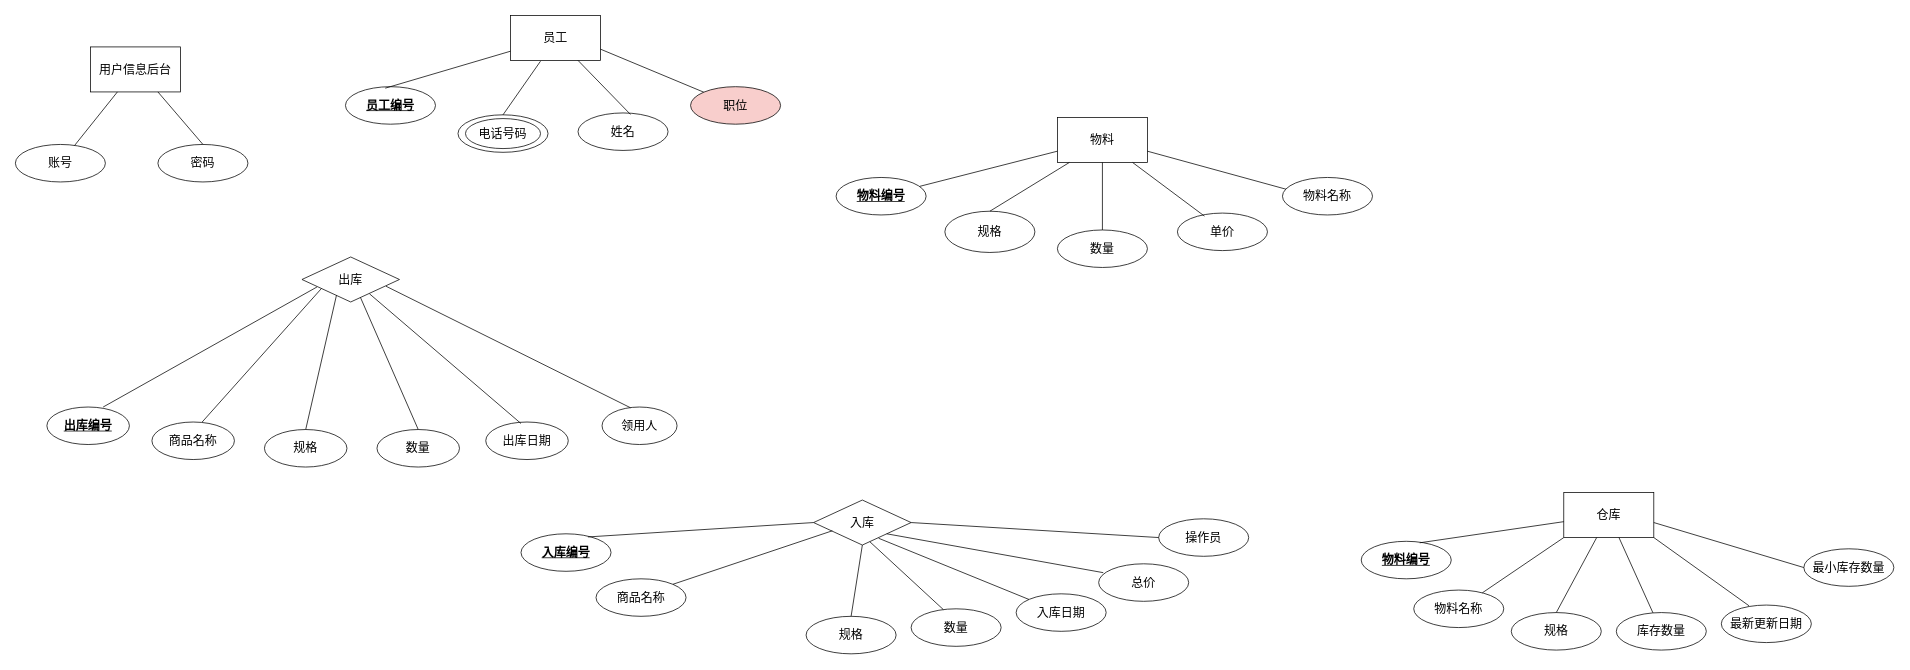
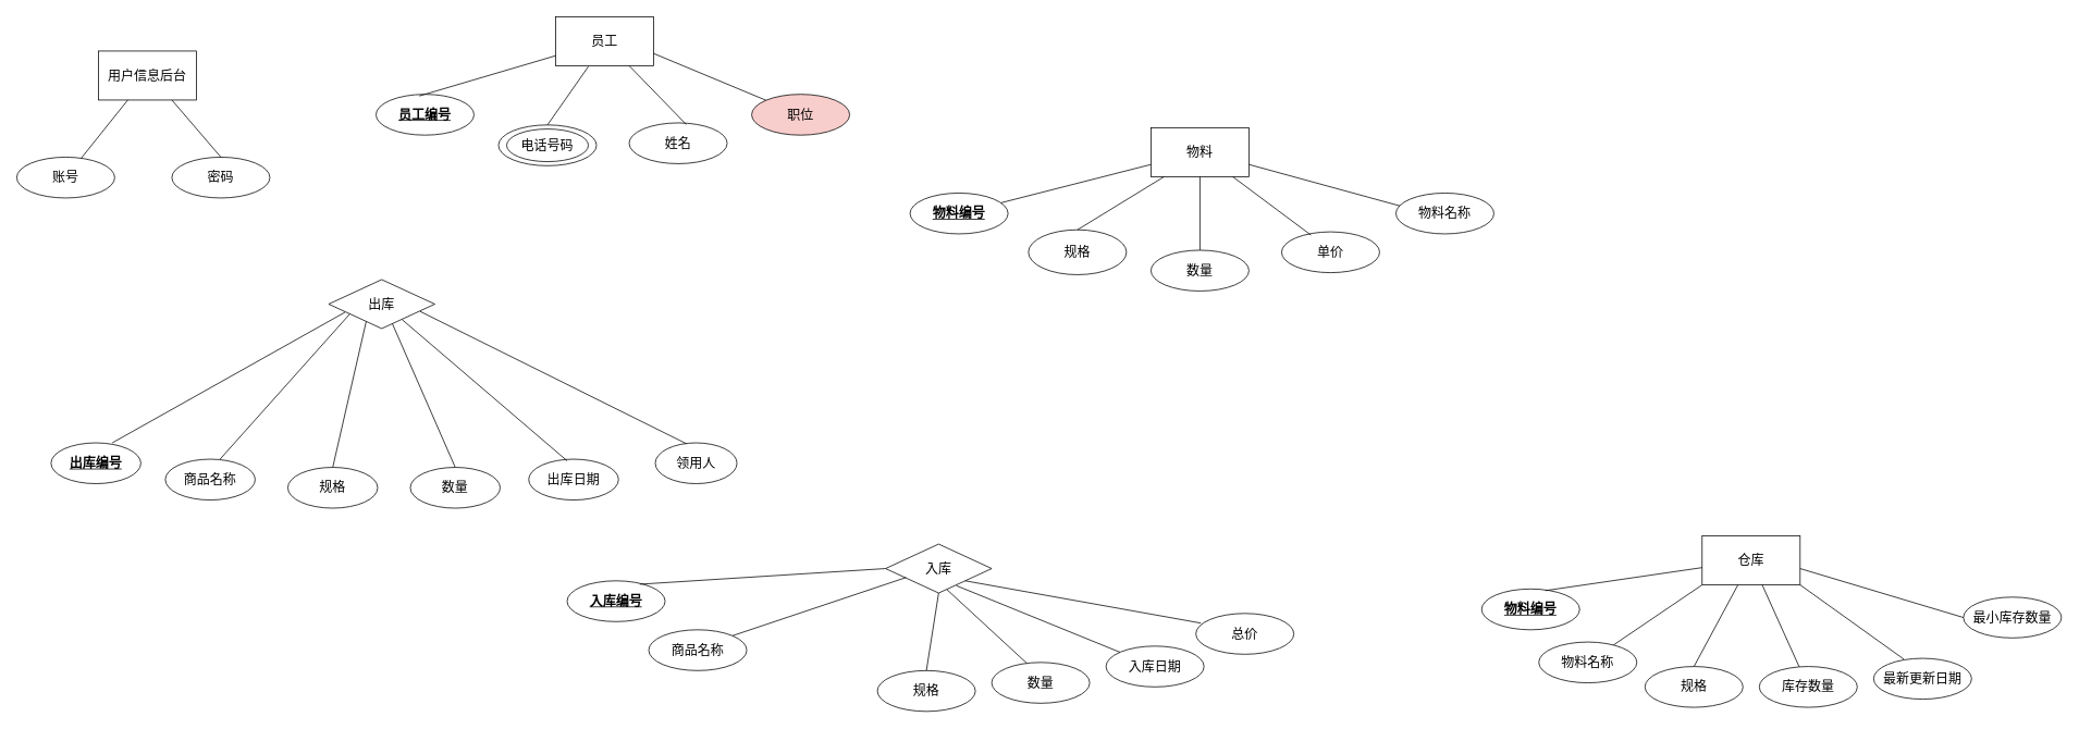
  <mxCell id="0" />
  <mxCell id="1" parent="0" />
  <mxCell id="2" value="物料" style="rounded=0;whiteSpace=wrap;html=1;fontSize=16;fontStyle=0" vertex="1" parent="1"><mxGeometry x="1409" y="156" width="120" height="60" as="geometry" /></mxCell>
  <mxCell id="3" value="" style="endArrow=none;html=1;exitX=0;exitY=0.75;exitDx=0;exitDy=0;fontSize=16;fontStyle=0;" edge="1" source="2" target="4" parent="1"><mxGeometry width="50" height="50" relative="1" as="geometry"><mxPoint x="1419" y="136" as="sourcePoint" /><mxPoint x="1599" y="146" as="targetPoint" /></mxGeometry></mxCell>
  <mxCell id="4" value="物料编号" style="ellipse;whiteSpace=wrap;html=1;fontStyle=5;fontSize=16;" vertex="1" parent="1"><mxGeometry x="1114" y="236" width="120" height="50" as="geometry" /></mxCell>
  <mxCell id="5" value="" style="endArrow=none;html=1;exitX=1;exitY=0.75;exitDx=0;exitDy=0;fontSize=16;fontStyle=0;entryX=0.05;entryY=0.32;entryDx=0;entryDy=0;entryPerimeter=0;" edge="1" source="2" target="6" parent="1"><mxGeometry width="50" height="50" relative="1" as="geometry"><mxPoint x="1559" y="276" as="sourcePoint" /><mxPoint x="1704" y="256" as="targetPoint" /></mxGeometry></mxCell>
  <mxCell id="6" value="物料名称" style="ellipse;whiteSpace=wrap;html=1;fontSize=16;fontStyle=0" vertex="1" parent="1"><mxGeometry x="1709" y="236" width="120" height="50" as="geometry" /></mxCell>
  <mxCell id="7" value="单价" style="ellipse;whiteSpace=wrap;html=1;fontSize=16;fontStyle=0" vertex="1" parent="1"><mxGeometry x="1569" y="283.5" width="120" height="50" as="geometry" /></mxCell>
  <mxCell id="8" value="" style="endArrow=none;html=1;entryX=0.3;entryY=0.08;entryDx=0;entryDy=0;fontSize=16;fontStyle=0;entryPerimeter=0;" edge="1" source="2" target="7" parent="1"><mxGeometry width="50" height="50" relative="1" as="geometry"><mxPoint x="1519" y="306" as="sourcePoint" /><mxPoint x="1579" y="296" as="targetPoint" /></mxGeometry></mxCell>
  <mxCell id="9" value="规格" style="ellipse;whiteSpace=wrap;html=1;fontSize=16;fontStyle=0" vertex="1" parent="1"><mxGeometry x="1259" y="281" width="120" height="55" as="geometry" /></mxCell>
  <mxCell id="10" value="" style="endArrow=none;html=1;exitX=0.133;exitY=1;exitDx=0;exitDy=0;entryX=0.5;entryY=0;entryDx=0;entryDy=0;fontSize=16;fontStyle=0;exitPerimeter=0;" edge="1" source="2" target="9" parent="1"><mxGeometry width="50" height="50" relative="1" as="geometry"><mxPoint x="1439" y="376" as="sourcePoint" /><mxPoint x="1579" y="366" as="targetPoint" /></mxGeometry></mxCell>
  <mxCell id="11" value="数量" style="ellipse;whiteSpace=wrap;html=1;fontSize=16;fontStyle=0" vertex="1" parent="1"><mxGeometry x="1409" y="306" width="120" height="50" as="geometry" /></mxCell>
  <mxCell id="12" value="" style="endArrow=none;html=1;exitX=0.5;exitY=1;exitDx=0;exitDy=0;fontSize=16;fontStyle=0;entryX=0.5;entryY=0;entryDx=0;entryDy=0;" edge="1" source="2" parent="1" target="11"><mxGeometry width="50" height="50" relative="1" as="geometry"><mxPoint x="1509" y="146" as="sourcePoint" /><mxPoint x="1359" y="106" as="targetPoint" /></mxGeometry></mxCell>
  <mxCell id="13" value="员工" style="rounded=0;whiteSpace=wrap;html=1;fontSize=16;fontStyle=0" vertex="1" parent="1"><mxGeometry x="680" y="20" width="120" height="60" as="geometry" /></mxCell>
  <mxCell id="14" value="" style="ellipse;whiteSpace=wrap;html=1;fontSize=16;fontStyle=0" vertex="1" parent="1"><mxGeometry x="610" y="152.5" width="120" height="50" as="geometry" /></mxCell>
  <mxCell id="15" value="姓名" style="ellipse;whiteSpace=wrap;html=1;fontSize=16;fontStyle=0" vertex="1" parent="1"><mxGeometry x="770" y="150" width="120" height="50" as="geometry" /></mxCell>
  <mxCell id="16" value="职位" style="ellipse;whiteSpace=wrap;html=1;fontSize=16;fontStyle=0;fillColor=#f8cecc;" vertex="1" parent="1"><mxGeometry x="920" y="115" width="120" height="50" as="geometry" /></mxCell>
  <mxCell id="17" value="&lt;u style=&quot;font-size: 16px;&quot;&gt;员工编号&lt;/u&gt;" style="ellipse;whiteSpace=wrap;html=1;fontSize=16;fontStyle=1" vertex="1" parent="1"><mxGeometry x="460" y="115" width="120" height="50" as="geometry" /></mxCell>
  <mxCell id="18" value="电话号码" style="ellipse;whiteSpace=wrap;html=1;fontSize=16;fontStyle=0" vertex="1" parent="1"><mxGeometry x="620" y="157.5" width="100" height="40" as="geometry" /></mxCell>
  <mxCell id="19" value="" style="endArrow=none;html=1;entryX=0.442;entryY=0.04;entryDx=0;entryDy=0;fontSize=16;fontStyle=0;entryPerimeter=0;" edge="1" source="13" target="17" parent="1"><mxGeometry width="50" height="50" relative="1" as="geometry"><mxPoint x="680" y="30" as="sourcePoint" /><mxPoint x="730" y="-20" as="targetPoint" /></mxGeometry></mxCell>
  <mxCell id="20" value="" style="endArrow=none;html=1;entryX=0.5;entryY=0;entryDx=0;entryDy=0;fontSize=16;fontStyle=0;" edge="1" target="14" parent="1"><mxGeometry width="50" height="50" relative="1" as="geometry"><mxPoint x="720" y="81" as="sourcePoint" /><mxPoint x="740" y="160" as="targetPoint" /></mxGeometry></mxCell>
  <mxCell id="21" value="" style="endArrow=none;html=1;entryX=0.583;entryY=0.04;entryDx=0;entryDy=0;exitX=0.75;exitY=1;exitDx=0;exitDy=0;fontSize=16;fontStyle=0;entryPerimeter=0;" edge="1" source="13" target="15" parent="1"><mxGeometry width="50" height="50" relative="1" as="geometry"><mxPoint x="600" y="250" as="sourcePoint" /><mxPoint x="650" y="200" as="targetPoint" /></mxGeometry></mxCell>
  <mxCell id="22" value="" style="endArrow=none;html=1;fontSize=16;fontStyle=0;exitX=1;exitY=0.75;exitDx=0;exitDy=0;" edge="1" parent="1" source="13" target="16"><mxGeometry width="50" height="50" relative="1" as="geometry"><mxPoint x="800" y="20" as="sourcePoint" /><mxPoint x="850" y="-30" as="targetPoint" /></mxGeometry></mxCell>
  <mxCell id="23" value="仓库" style="rounded=0;whiteSpace=wrap;html=1;fontSize=16;fontStyle=0" vertex="1" parent="1"><mxGeometry x="2084" y="656" width="120" height="60" as="geometry" /></mxCell>
  <mxCell id="24" value="入库" style="rhombus;whiteSpace=wrap;html=1;fontSize=16;fontStyle=0" vertex="1" parent="1"><mxGeometry x="1084" y="666" width="130" height="60" as="geometry" /></mxCell>
  <mxCell id="25" value="出库" style="rhombus;whiteSpace=wrap;html=1;fontSize=16;fontStyle=0" vertex="1" parent="1"><mxGeometry x="402" y="342" width="130" height="60" as="geometry" /></mxCell>
  <mxCell id="26" value="物料编号" style="ellipse;whiteSpace=wrap;html=1;fontStyle=5;fontSize=16;" vertex="1" parent="1"><mxGeometry x="1814" y="721" width="120" height="50" as="geometry" /></mxCell>
  <mxCell id="27" value="库存数量" style="ellipse;whiteSpace=wrap;html=1;fontSize=16;fontStyle=0" vertex="1" parent="1"><mxGeometry x="2154" y="816" width="120" height="50" as="geometry" /></mxCell>
  <mxCell id="28" value="规格" style="ellipse;whiteSpace=wrap;html=1;fontSize=16;fontStyle=0" vertex="1" parent="1"><mxGeometry x="2014" y="816" width="120" height="50" as="geometry" /></mxCell>
  <mxCell id="29" value="最新更新日期" style="ellipse;whiteSpace=wrap;html=1;fontSize=16;fontStyle=0" vertex="1" parent="1"><mxGeometry x="2294" y="806" width="120" height="50" as="geometry" /></mxCell>
  <mxCell id="30" value="物料名称" style="ellipse;whiteSpace=wrap;html=1;fontSize=16;fontStyle=0" vertex="1" parent="1"><mxGeometry x="1884" y="786" width="120" height="50" as="geometry" /></mxCell>
  <mxCell id="31" value="最小库存数量" style="ellipse;whiteSpace=wrap;html=1;fontSize=16;fontStyle=0" vertex="1" parent="1"><mxGeometry x="2404" y="731" width="120" height="50" as="geometry" /></mxCell>
  <mxCell id="32" value="" style="endArrow=none;html=1;exitX=0;exitY=1;exitDx=0;exitDy=0;fontSize=16;fontStyle=0" edge="1" source="23" target="30" parent="1"><mxGeometry width="50" height="50" relative="1" as="geometry"><mxPoint x="2124" y="646" as="sourcePoint" /><mxPoint x="2174" y="596" as="targetPoint" /></mxGeometry></mxCell>
  <mxCell id="33" value="" style="endArrow=none;html=1;entryX=0.65;entryY=0.04;entryDx=0;entryDy=0;entryPerimeter=0;fontSize=16;fontStyle=0" edge="1" source="23" target="26" parent="1"><mxGeometry width="50" height="50" relative="1" as="geometry"><mxPoint x="2214" y="676" as="sourcePoint" /><mxPoint x="2257" y="606" as="targetPoint" /></mxGeometry></mxCell>
  <mxCell id="34" value="" style="endArrow=none;html=1;fontSize=16;fontStyle=0;" edge="1" source="23" target="27" parent="1"><mxGeometry width="50" height="50" relative="1" as="geometry"><mxPoint x="2244" y="726" as="sourcePoint" /><mxPoint x="2294" y="676" as="targetPoint" /></mxGeometry></mxCell>
  <mxCell id="35" value="" style="endArrow=none;html=1;entryX=0;entryY=0.5;entryDx=0;entryDy=0;fontSize=16;fontStyle=0" edge="1" target="31" parent="1"><mxGeometry width="50" height="50" relative="1" as="geometry"><mxPoint x="2204" y="696" as="sourcePoint" /><mxPoint x="2324" y="706" as="targetPoint" /></mxGeometry></mxCell>
  <mxCell id="36" value="" style="endArrow=none;html=1;entryX=0.5;entryY=0;entryDx=0;entryDy=0;fontSize=16;fontStyle=0" edge="1" source="23" target="28" parent="1"><mxGeometry width="50" height="50" relative="1" as="geometry"><mxPoint x="2174" y="816" as="sourcePoint" /><mxPoint x="2224" y="766" as="targetPoint" /></mxGeometry></mxCell>
  <mxCell id="37" value="" style="endArrow=none;html=1;entryX=0.308;entryY=0.02;entryDx=0;entryDy=0;entryPerimeter=0;exitX=1;exitY=1;exitDx=0;exitDy=0;fontSize=16;fontStyle=0" edge="1" source="23" target="29" parent="1"><mxGeometry width="50" height="50" relative="1" as="geometry"><mxPoint x="2164" y="846" as="sourcePoint" /><mxPoint x="2214" y="796" as="targetPoint" /></mxGeometry></mxCell>
  <mxCell id="38" value="商品名称" style="ellipse;whiteSpace=wrap;html=1;fontSize=16;fontStyle=0" vertex="1" parent="1"><mxGeometry x="794" y="771" width="120" height="50" as="geometry" /></mxCell>
  <mxCell id="39" value="规格" style="ellipse;whiteSpace=wrap;html=1;fontSize=16;fontStyle=0" vertex="1" parent="1"><mxGeometry x="1074" y="821" width="120" height="50" as="geometry" /></mxCell>
  <mxCell id="40" value="总价" style="ellipse;whiteSpace=wrap;html=1;fontSize=16;fontStyle=0" vertex="1" parent="1"><mxGeometry x="1464" y="751" width="120" height="50" as="geometry" /></mxCell>
  <mxCell id="41" value="数量" style="ellipse;whiteSpace=wrap;html=1;fontSize=16;fontStyle=0" vertex="1" parent="1"><mxGeometry x="1214" y="811" width="120" height="50" as="geometry" /></mxCell>
- <mxCell id="42" value="操作员" style="ellipse;whiteSpace=wrap;html=1;fontSize=16;fontStyle=0" vertex="1" parent="1"><mxGeometry x="1544" y="691" width="120" height="50" as="geometry" /></mxCell>
  <mxCell id="43" value="入库编号" style="ellipse;whiteSpace=wrap;html=1;fontStyle=5;fontSize=16;" vertex="1" parent="1"><mxGeometry x="694" y="711" width="120" height="50" as="geometry" /></mxCell>
  <mxCell id="44" value="入库日期" style="ellipse;whiteSpace=wrap;html=1;fontSize=16;fontStyle=0" vertex="1" parent="1"><mxGeometry x="1354" y="791" width="120" height="50" as="geometry" /></mxCell>
  <mxCell id="45" value="" style="endArrow=none;html=1;entryX=0.192;entryY=0.683;entryDx=0;entryDy=0;exitX=1;exitY=0;exitDx=0;exitDy=0;fontSize=16;fontStyle=0;entryPerimeter=0;" edge="1" source="38" target="24" parent="1"><mxGeometry width="50" height="50" relative="1" as="geometry"><mxPoint x="934" y="721" as="sourcePoint" /><mxPoint x="984" y="671" as="targetPoint" /></mxGeometry></mxCell>
  <mxCell id="46" value="" style="endArrow=none;html=1;entryX=0;entryY=0.5;entryDx=0;entryDy=0;exitX=0.743;exitY=0.084;exitDx=0;exitDy=0;exitPerimeter=0;fontSize=16;fontStyle=0" edge="1" source="43" target="24" parent="1"><mxGeometry width="50" height="50" relative="1" as="geometry"><mxPoint x="1084" y="801" as="sourcePoint" /><mxPoint x="1134" y="751" as="targetPoint" /></mxGeometry></mxCell>
  <mxCell id="47" value="" style="endArrow=none;html=1;entryX=0.5;entryY=1;entryDx=0;entryDy=0;exitX=0.5;exitY=0;exitDx=0;exitDy=0;fontSize=16;fontStyle=0" edge="1" source="39" target="24" parent="1"><mxGeometry width="50" height="50" relative="1" as="geometry"><mxPoint x="1114" y="811" as="sourcePoint" /><mxPoint x="1164" y="761" as="targetPoint" /></mxGeometry></mxCell>
  <mxCell id="48" value="" style="endArrow=none;html=1;entryX=0.577;entryY=0.927;entryDx=0;entryDy=0;exitX=0.358;exitY=0.02;exitDx=0;exitDy=0;exitPerimeter=0;entryPerimeter=0;fontSize=16;fontStyle=0" edge="1" source="41" target="24" parent="1"><mxGeometry width="50" height="50" relative="1" as="geometry"><mxPoint x="1234" y="791" as="sourcePoint" /><mxPoint x="1284" y="741" as="targetPoint" /></mxGeometry></mxCell>
  <mxCell id="49" value="" style="endArrow=none;html=1;entryX=0.667;entryY=0.849;entryDx=0;entryDy=0;entryPerimeter=0;fontSize=16;fontStyle=0" edge="1" source="44" target="24" parent="1"><mxGeometry width="50" height="50" relative="1" as="geometry"><mxPoint x="1294" y="801" as="sourcePoint" /><mxPoint x="1344" y="751" as="targetPoint" /></mxGeometry></mxCell>
  <mxCell id="50" value="" style="endArrow=none;html=1;entryX=1;entryY=1;entryDx=0;entryDy=0;exitX=0.051;exitY=0.236;exitDx=0;exitDy=0;exitPerimeter=0;fontSize=16;fontStyle=0" edge="1" source="40" target="24" parent="1"><mxGeometry width="50" height="50" relative="1" as="geometry"><mxPoint x="1354" y="761" as="sourcePoint" /><mxPoint x="1404" y="711" as="targetPoint" /></mxGeometry></mxCell>
- <mxCell id="51" value="" style="endArrow=none;html=1;entryX=0;entryY=0.5;entryDx=0;entryDy=0;exitX=1;exitY=0.5;exitDx=0;exitDy=0;fontSize=16;fontStyle=0" edge="1" source="24" target="42" parent="1"><mxGeometry width="50" height="50" relative="1" as="geometry"><mxPoint x="1374" y="741" as="sourcePoint" /><mxPoint x="1424" y="691" as="targetPoint" /></mxGeometry></mxCell>
  <mxCell id="52" value="商品名称" style="ellipse;whiteSpace=wrap;html=1;fontSize=16;fontStyle=0" vertex="1" parent="1"><mxGeometry x="202" y="562" width="110" height="50" as="geometry" /></mxCell>
  <mxCell id="53" value="规格" style="ellipse;whiteSpace=wrap;html=1;fontSize=16;fontStyle=0" vertex="1" parent="1"><mxGeometry x="352" y="572" width="110" height="50" as="geometry" /></mxCell>
  <mxCell id="54" value="数量" style="ellipse;whiteSpace=wrap;html=1;fontSize=16;fontStyle=0" vertex="1" parent="1"><mxGeometry x="502" y="572" width="110" height="50" as="geometry" /></mxCell>
  <mxCell id="55" value="领用人" style="ellipse;whiteSpace=wrap;html=1;fontSize=16;fontStyle=0" vertex="1" parent="1"><mxGeometry x="802" y="542" width="100" height="50" as="geometry" /></mxCell>
  <mxCell id="56" value="出库编号" style="ellipse;whiteSpace=wrap;html=1;fontStyle=5;fontSize=16;" vertex="1" parent="1"><mxGeometry x="62" y="542" width="110" height="50" as="geometry" /></mxCell>
  <mxCell id="57" value="出库日期" style="ellipse;whiteSpace=wrap;html=1;fontSize=16;fontStyle=0" vertex="1" parent="1"><mxGeometry x="647" y="562" width="110" height="50" as="geometry" /></mxCell>
  <mxCell id="58" value="" style="endArrow=none;html=1;fontSize=16;fontStyle=0;exitX=0.682;exitY=0;exitDx=0;exitDy=0;exitPerimeter=0;" edge="1" parent="1" source="56"><mxGeometry width="50" height="50" relative="1" as="geometry"><mxPoint x="178" y="542" as="sourcePoint" /><mxPoint x="422" y="382" as="targetPoint" /></mxGeometry></mxCell>
  <mxCell id="59" value="" style="endArrow=none;html=1;entryX=0.2;entryY=0.7;entryDx=0;entryDy=0;entryPerimeter=0;fontSize=16;fontStyle=0;exitX=0.609;exitY=0;exitDx=0;exitDy=0;exitPerimeter=0;" edge="1" target="25" parent="1" source="52"><mxGeometry width="50" height="50" relative="1" as="geometry"><mxPoint x="283" y="570" as="sourcePoint" /><mxPoint x="392" y="482" as="targetPoint" /></mxGeometry></mxCell>
  <mxCell id="60" value="" style="endArrow=none;html=1;entryX=0.354;entryY=0.85;entryDx=0;entryDy=0;entryPerimeter=0;exitX=0.5;exitY=0;exitDx=0;exitDy=0;fontSize=16;fontStyle=0" edge="1" source="53" target="25" parent="1"><mxGeometry width="50" height="50" relative="1" as="geometry"><mxPoint x="402" y="542" as="sourcePoint" /><mxPoint x="452" y="492" as="targetPoint" /></mxGeometry></mxCell>
  <mxCell id="61" value="" style="endArrow=none;html=1;entryX=0.6;entryY=0.9;entryDx=0;entryDy=0;entryPerimeter=0;exitX=0.5;exitY=0;exitDx=0;exitDy=0;fontSize=16;fontStyle=0" edge="1" source="54" target="25" parent="1"><mxGeometry width="50" height="50" relative="1" as="geometry"><mxPoint x="472" y="502" as="sourcePoint" /><mxPoint x="522" y="452" as="targetPoint" /></mxGeometry></mxCell>
  <mxCell id="62" value="" style="endArrow=none;html=1;entryX=0.692;entryY=0.817;entryDx=0;entryDy=0;entryPerimeter=0;exitX=0.427;exitY=0.04;exitDx=0;exitDy=0;exitPerimeter=0;fontSize=16;fontStyle=0" edge="1" source="57" target="25" parent="1"><mxGeometry width="50" height="50" relative="1" as="geometry"><mxPoint x="637" y="560" as="sourcePoint" /><mxPoint x="592" y="462" as="targetPoint" /></mxGeometry></mxCell>
  <mxCell id="63" value="" style="endArrow=none;html=1;entryX=0.862;entryY=0.65;entryDx=0;entryDy=0;entryPerimeter=0;exitX=0.38;exitY=0.02;exitDx=0;exitDy=0;exitPerimeter=0;fontSize=16;fontStyle=0" edge="1" source="55" target="25" parent="1"><mxGeometry width="50" height="50" relative="1" as="geometry"><mxPoint x="742" y="530" as="sourcePoint" /><mxPoint x="692" y="492" as="targetPoint" /></mxGeometry></mxCell>
  <mxCell id="64" value="账号" style="ellipse;whiteSpace=wrap;html=1;fontSize=16;fontStyle=0" vertex="1" parent="1"><mxGeometry x="20" y="192" width="120" height="50" as="geometry" /></mxCell>
  <mxCell id="65" value="密码" style="ellipse;whiteSpace=wrap;html=1;fontSize=16;fontStyle=0" vertex="1" parent="1"><mxGeometry x="210" y="192" width="120" height="50" as="geometry" /></mxCell>
  <mxCell id="66" value="用户信息后台" style="rounded=0;whiteSpace=wrap;html=1;fontSize=16;fontStyle=0" vertex="1" parent="1"><mxGeometry x="120" y="62" width="120" height="60" as="geometry" /></mxCell>
  <mxCell id="67" value="" style="endArrow=none;html=1;fontSize=16;fontStyle=0" edge="1" source="66" target="64" parent="1"><mxGeometry width="50" height="50" relative="1" as="geometry"><mxPoint x="90" y="72" as="sourcePoint" /><mxPoint x="140" y="22" as="targetPoint" /></mxGeometry></mxCell>
  <mxCell id="68" value="" style="endArrow=none;html=1;entryX=0.5;entryY=0;entryDx=0;entryDy=0;fontSize=16;fontStyle=0;exitX=0.75;exitY=1;exitDx=0;exitDy=0;" edge="1" target="65" parent="1" source="66"><mxGeometry width="50" height="50" relative="1" as="geometry"><mxPoint x="190" y="62" as="sourcePoint" /><mxPoint x="340" y="32" as="targetPoint" /></mxGeometry></mxCell>
